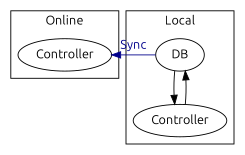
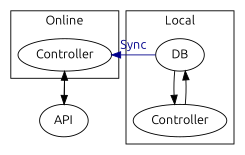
  digraph {
    compound=true
    newrank=true
    rankdir=TD
    fontname=Ubuntu
    node [fontname=Ubuntu]
    edge [fontname=Ubuntu]
    n1 [label=Controller]
    DB
    n3 [label=Controller]
+   API
    subgraph sub_1 {
      rank=same
      n1
      DB
    }
    subgraph cluster_2 {
      label=Online
      n1
    }
    subgraph cluster_3 {
      label=Local
      DB
      n3
    }
+   n1 -> API
    DB -> n1 [color=blue4 fontcolor=blue4 label=Sync]
    DB -> n3
    n3 -> DB
+   API -> n1
  }
